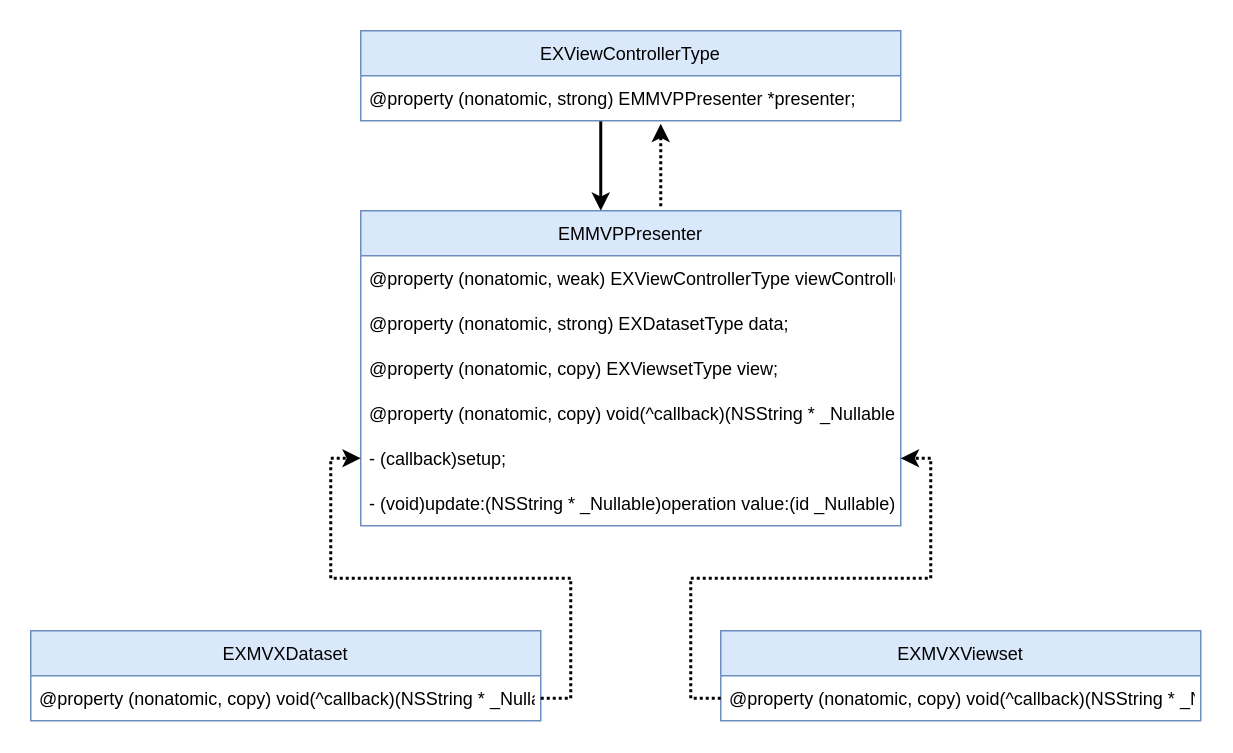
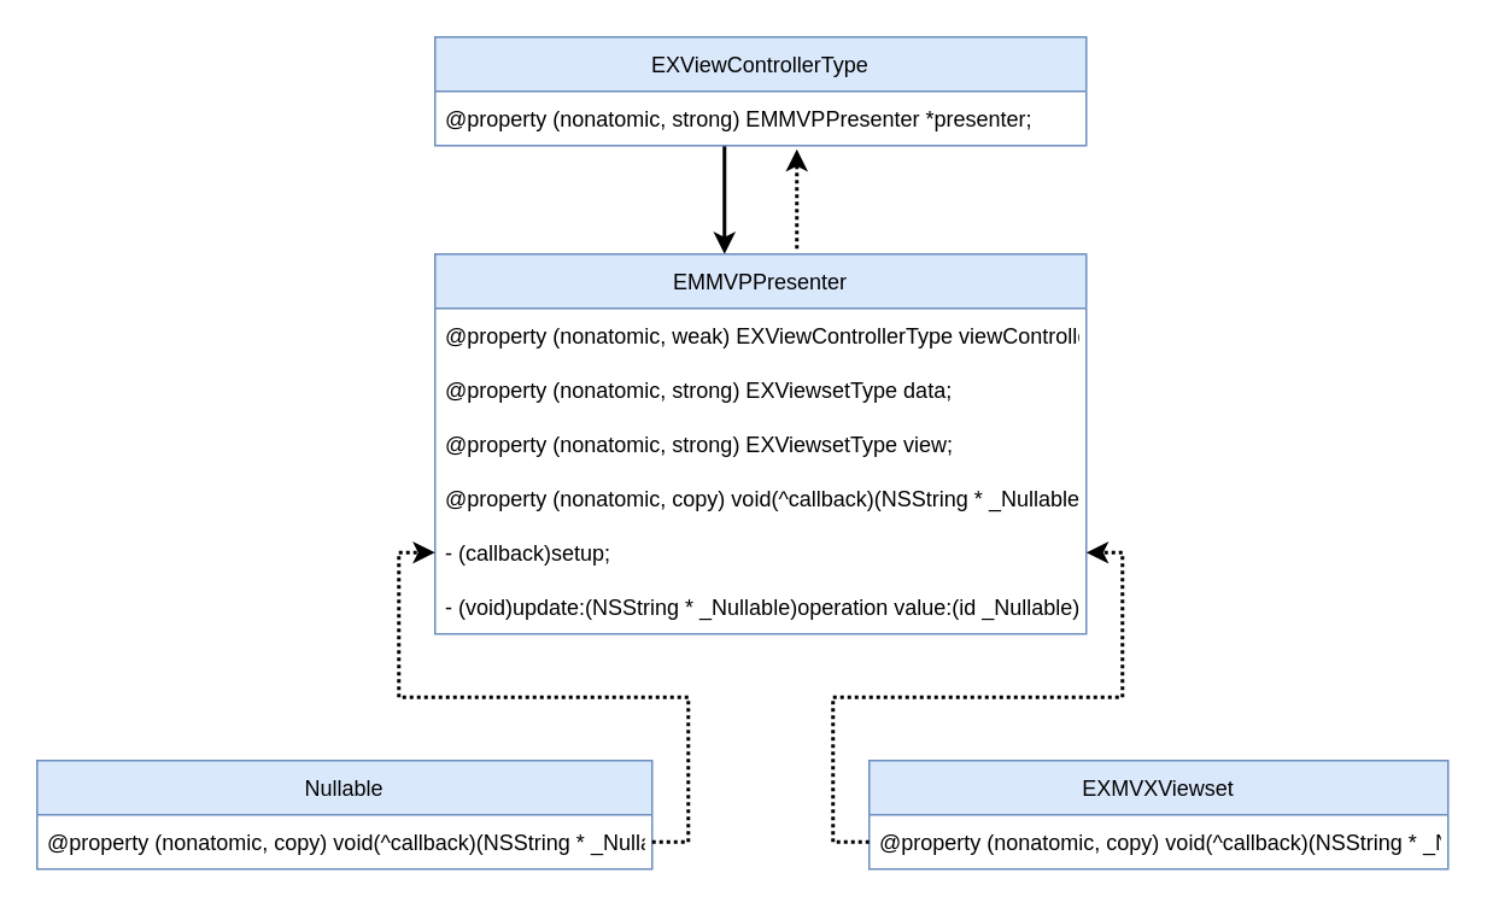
  <mxCell id="0" />
  <mxCell id="1" parent="0" />
  <mxCell id="2" style="edgeStyle=orthogonalEdgeStyle;rounded=0;orthogonalLoop=1;jettySize=auto;html=1;entryX=0.5;entryY=0;entryDx=0;entryDy=0;strokeWidth=2;" edge="1" parent="1"><mxGeometry relative="1" as="geometry"><mxPoint x="400" y="80" as="sourcePoint" /><mxPoint x="400" y="140" as="targetPoint" /></mxGeometry></mxCell>
  <mxCell id="3" value="EXViewControllerType" style="swimlane;fontStyle=0;childLayout=stackLayout;horizontal=1;startSize=30;horizontalStack=0;resizeParent=1;resizeParentMax=0;resizeLast=0;collapsible=1;marginBottom=0;fillColor=#dae8fc;strokeColor=#6c8ebf;" vertex="1" parent="1"><mxGeometry x="240" y="20" width="360" height="60" as="geometry" /></mxCell>
  <mxCell id="4" value="@property (nonatomic, strong) EMMVPPresenter *presenter;" style="text;strokeColor=none;fillColor=none;align=left;verticalAlign=middle;spacingLeft=4;spacingRight=4;overflow=hidden;points=[[0,0.5],[1,0.5]];portConstraint=eastwest;rotatable=0;" vertex="1" parent="3"><mxGeometry y="30" width="360" height="30" as="geometry" /></mxCell>
  <mxCell id="5" style="edgeStyle=orthogonalEdgeStyle;rounded=0;orthogonalLoop=1;jettySize=auto;html=1;entryX=0.5;entryY=1.167;entryDx=0;entryDy=0;entryPerimeter=0;dashed=1;dashPattern=1 1;strokeWidth=2;" edge="1" parent="1"><mxGeometry relative="1" as="geometry"><mxPoint x="440" y="137" as="sourcePoint" /><mxPoint x="440" y="82.01" as="targetPoint" /></mxGeometry></mxCell>
  <mxCell id="6" value="EMMVPPresenter" style="swimlane;fontStyle=0;childLayout=stackLayout;horizontal=1;startSize=30;horizontalStack=0;resizeParent=1;resizeParentMax=0;resizeLast=0;collapsible=1;marginBottom=0;fillColor=#dae8fc;strokeColor=#6c8ebf;" vertex="1" parent="1"><mxGeometry x="240" y="140" width="360" height="210" as="geometry" /></mxCell>
  <mxCell id="7" value="@property (nonatomic, weak) EXViewControllerType viewController;" style="text;strokeColor=none;fillColor=none;align=left;verticalAlign=middle;spacingLeft=4;spacingRight=4;overflow=hidden;points=[[0,0.5],[1,0.5]];portConstraint=eastwest;rotatable=0;" vertex="1" parent="6"><mxGeometry y="30" width="360" height="30" as="geometry" /></mxCell>
- <mxCell id="8" value="@property (nonatomic, strong) EXDatasetType data;" style="text;strokeColor=none;fillColor=none;align=left;verticalAlign=middle;spacingLeft=4;spacingRight=4;overflow=hidden;points=[[0,0.5],[1,0.5]];portConstraint=eastwest;rotatable=0;" vertex="1" parent="6"><mxGeometry y="60" width="360" height="30" as="geometry" /></mxCell>
- <mxCell id="9" value="@property (nonatomic, copy) EXViewsetType view;" style="text;strokeColor=none;fillColor=none;align=left;verticalAlign=middle;spacingLeft=4;spacingRight=4;overflow=hidden;points=[[0,0.5],[1,0.5]];portConstraint=eastwest;rotatable=0;" vertex="1" parent="6"><mxGeometry y="90" width="360" height="30" as="geometry" /></mxCell>
+ <mxCell id="8" value="@property (nonatomic, strong) EXViewsetType data;" style="text;strokeColor=none;fillColor=none;align=left;verticalAlign=middle;spacingLeft=4;spacingRight=4;overflow=hidden;points=[[0,0.5],[1,0.5]];portConstraint=eastwest;rotatable=0;" vertex="1" parent="6"><mxGeometry y="60" width="360" height="30" as="geometry" /></mxCell>
+ <mxCell id="9" value="@property (nonatomic, strong) EXViewsetType view;" style="text;strokeColor=none;fillColor=none;align=left;verticalAlign=middle;spacingLeft=4;spacingRight=4;overflow=hidden;points=[[0,0.5],[1,0.5]];portConstraint=eastwest;rotatable=0;" vertex="1" parent="6"><mxGeometry y="90" width="360" height="30" as="geometry" /></mxCell>
  <mxCell id="10" value="@property (nonatomic, copy) void(^callback)(NSString * _Nullable operation, id _Nullable value);" style="text;strokeColor=none;fillColor=none;align=left;verticalAlign=middle;spacingLeft=4;spacingRight=4;overflow=hidden;points=[[0,0.5],[1,0.5]];portConstraint=eastwest;rotatable=0;" vertex="1" parent="6"><mxGeometry y="120" width="360" height="30" as="geometry" /></mxCell>
  <mxCell id="11" value="- (callback)setup;" style="text;strokeColor=none;fillColor=none;align=left;verticalAlign=middle;spacingLeft=4;spacingRight=4;overflow=hidden;points=[[0,0.5],[1,0.5]];portConstraint=eastwest;rotatable=0;" vertex="1" parent="6"><mxGeometry y="150" width="360" height="30" as="geometry" /></mxCell>
  <mxCell id="12" value="- (void)update:(NSString * _Nullable)operation value:(id _Nullable)value;" style="text;strokeColor=none;fillColor=none;align=left;verticalAlign=middle;spacingLeft=4;spacingRight=4;overflow=hidden;points=[[0,0.5],[1,0.5]];portConstraint=eastwest;rotatable=0;" vertex="1" parent="6"><mxGeometry y="180" width="360" height="30" as="geometry" /></mxCell>
- <mxCell id="13" value="EXMVXDataset" style="swimlane;fontStyle=0;childLayout=stackLayout;horizontal=1;startSize=30;horizontalStack=0;resizeParent=1;resizeParentMax=0;resizeLast=0;collapsible=1;marginBottom=0;fillColor=#dae8fc;strokeColor=#6c8ebf;" vertex="1" parent="1"><mxGeometry x="20" y="420" width="340" height="60" as="geometry" /></mxCell>
+ <mxCell id="13" value="Nullable" style="swimlane;fontStyle=0;childLayout=stackLayout;horizontal=1;startSize=30;horizontalStack=0;resizeParent=1;resizeParentMax=0;resizeLast=0;collapsible=1;marginBottom=0;fillColor=#dae8fc;strokeColor=#6c8ebf;" vertex="1" parent="1"><mxGeometry x="20" y="420" width="340" height="60" as="geometry" /></mxCell>
  <mxCell id="14" value="@property (nonatomic, copy) void(^callback)(NSString * _Nullable operation, id _Nullable value);" style="text;strokeColor=none;fillColor=none;align=left;verticalAlign=middle;spacingLeft=4;spacingRight=4;overflow=hidden;points=[[0,0.5],[1,0.5]];portConstraint=eastwest;rotatable=0;" vertex="1" parent="13"><mxGeometry y="30" width="340" height="30" as="geometry" /></mxCell>
  <mxCell id="15" value="EXMVXViewset" style="swimlane;fontStyle=0;childLayout=stackLayout;horizontal=1;startSize=30;horizontalStack=0;resizeParent=1;resizeParentMax=0;resizeLast=0;collapsible=1;marginBottom=0;fillColor=#dae8fc;strokeColor=#6c8ebf;" vertex="1" parent="1"><mxGeometry x="480" y="420" width="320" height="60" as="geometry" /></mxCell>
  <mxCell id="16" value="@property (nonatomic, copy) void(^callback)(NSString * _Nullable operation, id _Nullable value);" style="text;strokeColor=none;fillColor=none;align=left;verticalAlign=middle;spacingLeft=4;spacingRight=4;overflow=hidden;points=[[0,0.5],[1,0.5]];portConstraint=eastwest;rotatable=0;" vertex="1" parent="15"><mxGeometry y="30" width="320" height="30" as="geometry" /></mxCell>
  <mxCell id="17" style="edgeStyle=orthogonalEdgeStyle;rounded=0;orthogonalLoop=1;jettySize=auto;html=1;dashed=1;strokeWidth=2;dashPattern=1 1;" edge="1" parent="1" source="16" target="11"><mxGeometry relative="1" as="geometry" /></mxCell>
  <mxCell id="18" style="edgeStyle=orthogonalEdgeStyle;rounded=0;orthogonalLoop=1;jettySize=auto;html=1;entryX=0;entryY=0.5;entryDx=0;entryDy=0;dashed=1;dashPattern=1 1;strokeWidth=2;" edge="1" parent="1" source="14" target="11"><mxGeometry relative="1" as="geometry" /></mxCell>
